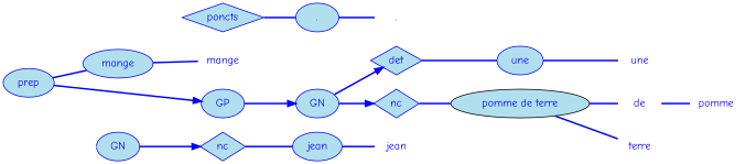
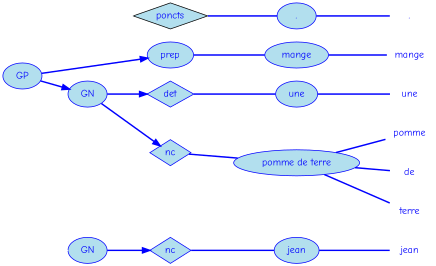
  digraph {
    fontname="Comic Neue"
    rankdir=LR
    node [fillcolor=lightblue2 fontcolor=blue fontname="Comic Neue" shape=plaintext color=blue style=filled]
    edge [arrowhead=none color=blue fontcolor=blue fontname="Comic Neue" minlen=1 style=bold]
    n1 [height=0.50 label=jean width=0.75 color="" style=""]
    n2 [height=0.50 label=jean shape=ellipse width=0.86]
    n3 [height=0.50 label=nc shape=diamond width=0.75]
    n4 [arrowhead=doubleoctagon height=0.50 label=GN width=0.75 shape=""]
    n5 [height=0.50 label=mange width=0.86 color="" style=""]
    n6 [height=0.50 label=mange shape=ellipse width=1.22]
    n7 [height=0.50 label=prep shape=ellipse width=0.89]
    n8 [height=0.50 label=une width=0.75 color="" style=""]
    n9 [height=0.50 label=une shape=ellipse width=0.81]
    n10 [height=0.50 label=det shape=diamond width=0.75]
    n11 [height=0.50 label=pomme width=0.92 color="" style=""]
    n12 [height=0.50 label=de width=0.75 color="" style=""]
    n13 [height=0.50 label=terre width=0.75 color="" style=""]
-   n14 [color=black height=0.50 label="pomme de terre" shape=ellipse width=2.42]
+   n14 [height=0.50 label="pomme de terre" shape=ellipse width=2.42]
    n15 [height=0.50 label=nc shape=diamond width=0.75]
    n16 [arrowhead=doubleoctagon height=0.50 label=GN width=0.75 shape=""]
    n17 [arrowhead=doubleoctagon height=0.50 label=GP width=0.75 shape=""]
    n18 [height=0.50 label="." width=0.75 color="" style=""]
    n19 [height=0.50 label="." shape=ellipse width=0.75]
-   n20 [height=0.50 label=poncts shape=diamond width=1.17]
+   n20 [color=black height=0.50 label=poncts shape=diamond width=1.17]
    "mc1s1_chk0#chunk#empty" [color=white fillcolor=white fontcolor=white height=0.06 shape=point width=0.06 style=""]
    "mc1s1_P33L1#pos#empty" [color=white fillcolor=white fontcolor=white height=0.06 shape=point width=0.06 style=""]
    n2 -> n1
    n3 -> n2
    n4 -> n3 [shape=normal arrowhead=""]
    n6 -> n5
    n7 -> n6
    n9 -> n8
    n10 -> n9
-   n12 -> n11
+   n14 -> n11
    n14 -> n12
    n14 -> n13
    n15 -> n14
    n16 -> n10 [shape=normal arrowhead=""]
    n16 -> n15 [shape=normal arrowhead=""]
-   n7 -> n17 [minlen=2 shape=normal arrowhead=""]
+   n17 -> n7 [minlen=2 shape=normal arrowhead=""]
    n17 -> n16 [shape=normal arrowhead=""]
    n19 -> n18
    n20 -> n19
    "mc1s1_chk0#chunk#empty" -> n4 [color=white fontcolor=white shape=none arrowhead="" style=""]
    "mc1s1_P33L1#pos#empty" -> n20 [color=white fontcolor=white minlen=2 shape=none arrowhead="" style=""]
  }
